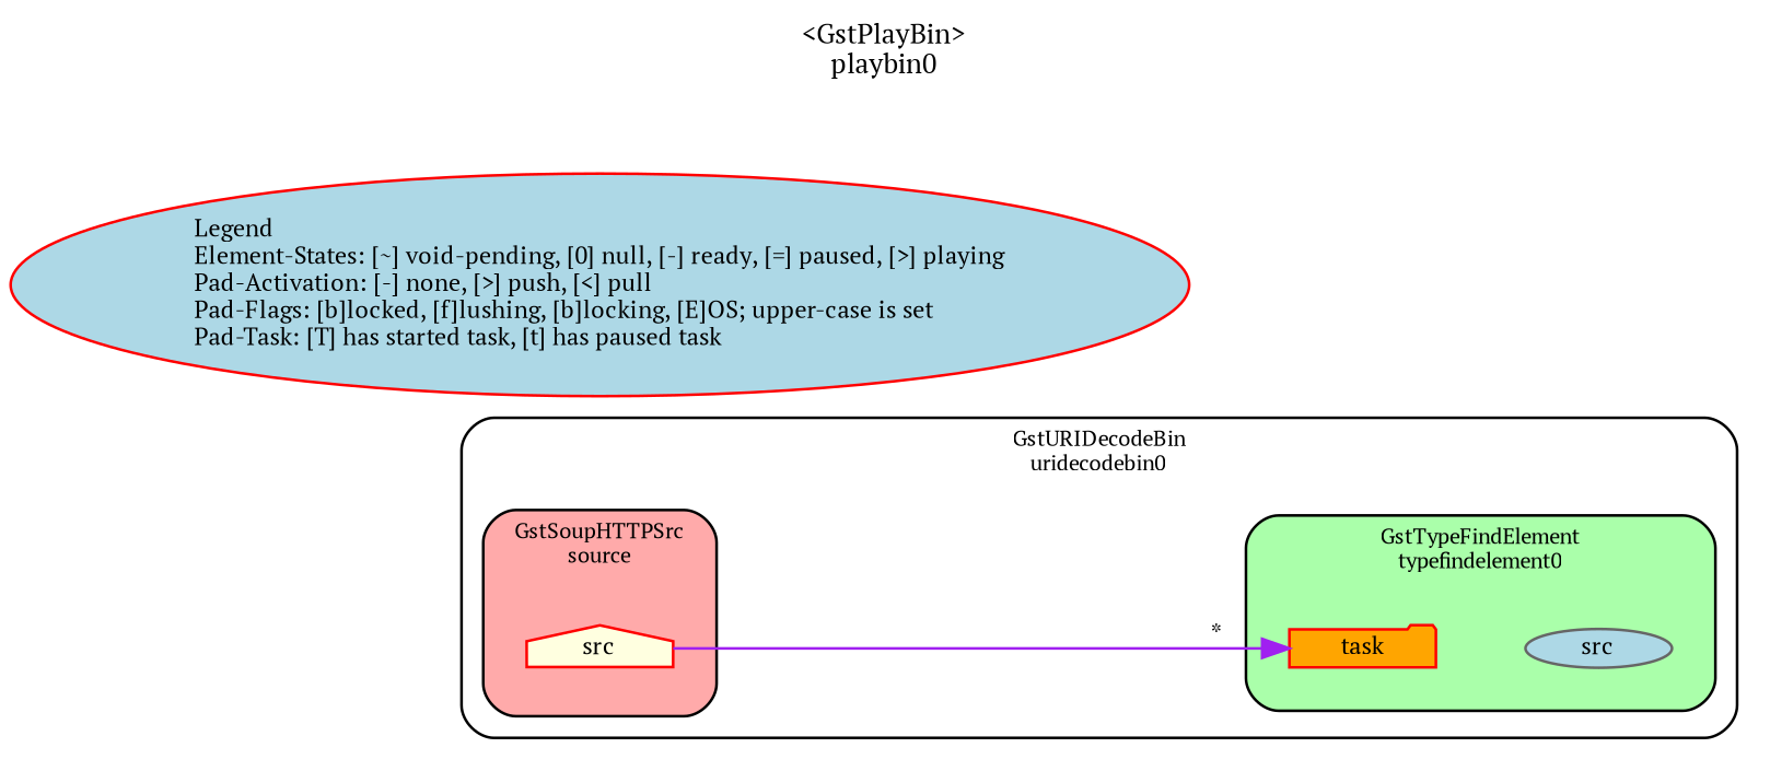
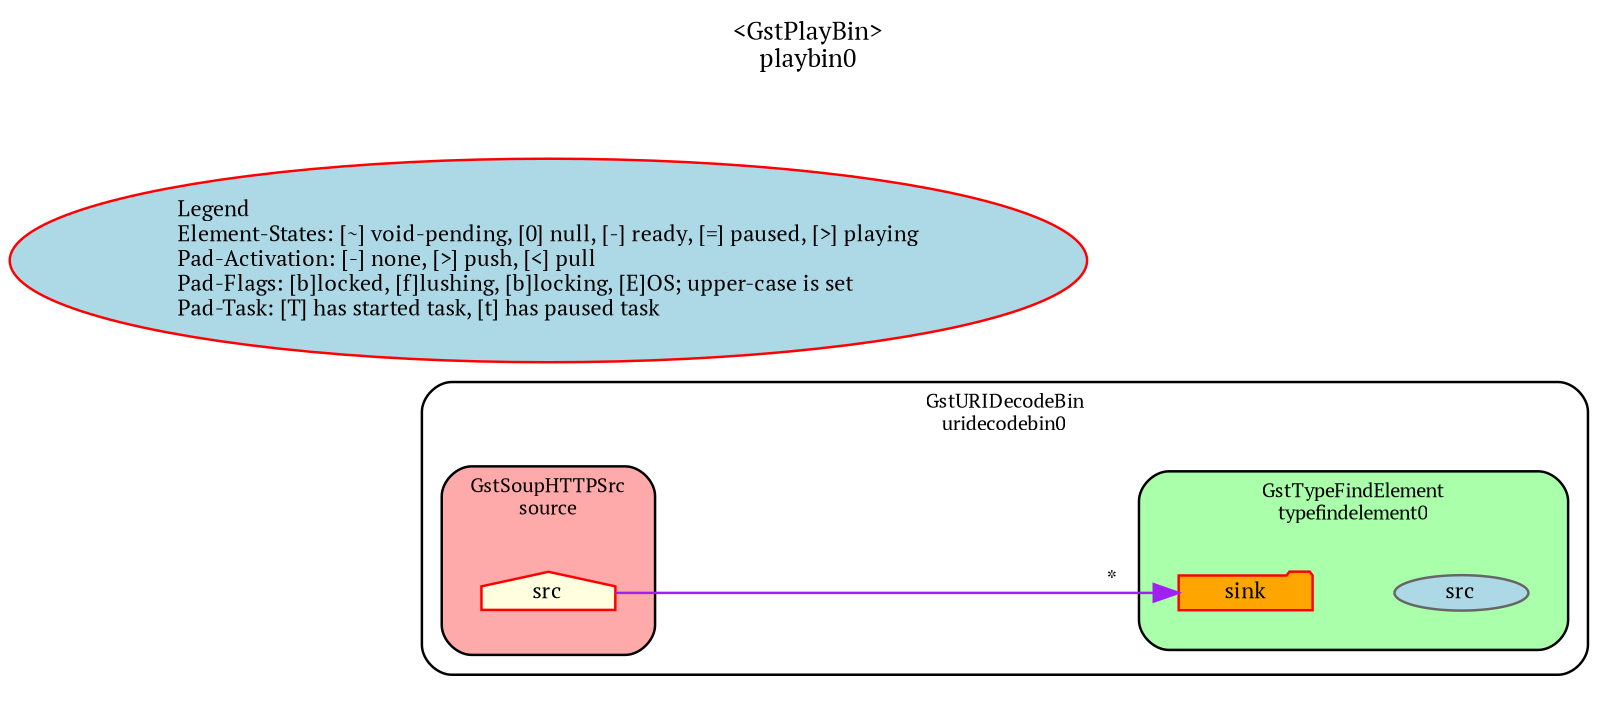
  digraph {
    fontname="PT Serif"
    fontsize=10
    label="<GstPlayBin>\nplaybin0"
    labelloc=t
    nodesep=.1
    rankdir=LR
    ranksep=.2
    node [color=red fillcolor=lightblue fontname="PT Serif" fontsize=9 margin="0.0,0.0" shape=ellipse style="filled,solid"]
    edge [fontname="PT Serif" fontsize=9 labelfontsize=6]
-   n1 [fillcolor=orange height=0.2 label=task shape=folder]
+   n1 [fillcolor=orange height=0.2 label=sink shape=folder]
    n2 [color=gray40 height=0.2 label=src]
    n3 [fillcolor=lightyellow height=0.2 label=src shape=house]
    n4 [label="Legend\lElement-States: [~] void-pending, [0] null, [-] ready, [=] paused, [>] playing\lPad-Activation: [-] none, [>] push, [<] pull\lPad-Flags: [b]locked, [f]lushing, [b]locking, [E]OS; upper-case is set\lPad-Task: [T] has started task, [t] has paused task\l" margin="0.05,0.05" style=filled]
    subgraph cluster_1 {
      color=black
      fillcolor="#ffffff"
      fontsize=8
      label="GstURIDecodeBin\nuridecodebin0"
      style="filled,rounded"
      subgraph cluster_2 {
        color=black
        fillcolor="#aaffaa"
        fontsize=8
        label="GstTypeFindElement\ntypefindelement0"
        style="filled,rounded"
        subgraph cluster_3 {
          color=black
          fillcolor="#aaffaa"
          fontsize=8
          label=""
          style=invis
          n1
        }
        subgraph cluster_4 {
          color=black
          fillcolor="#aaffaa"
          fontsize=8
          label=""
          style=invis
          n2
        }
      }
      subgraph cluster_5 {
        color=black
        fillcolor="#ffaaaa"
        fontsize=8
        label="GstSoupHTTPSrc\nsource"
        style="filled,rounded"
        subgraph cluster_6 {
          color=black
          fillcolor="#ffaaaa"
          fontsize=8
          label=""
          style=invis
          n3
        }
      }
    }
    subgraph cluster_7 {
      color=black
      fillcolor="#ffffff"
      fontsize=8
      label="GstPlaySink\nplaysink"
      style="filled,rounded"
      subgraph cluster_8 {
        color=black
        fillcolor="#ffffff"
        fontsize=8
        label="GstStreamSynchronizer\nstreamsynchronizer0"
        style="filled,rounded"
      }
    }
    n1 -> n2 [style=invis]
    n3 -> n1 [label="*" color=purple]
  }
